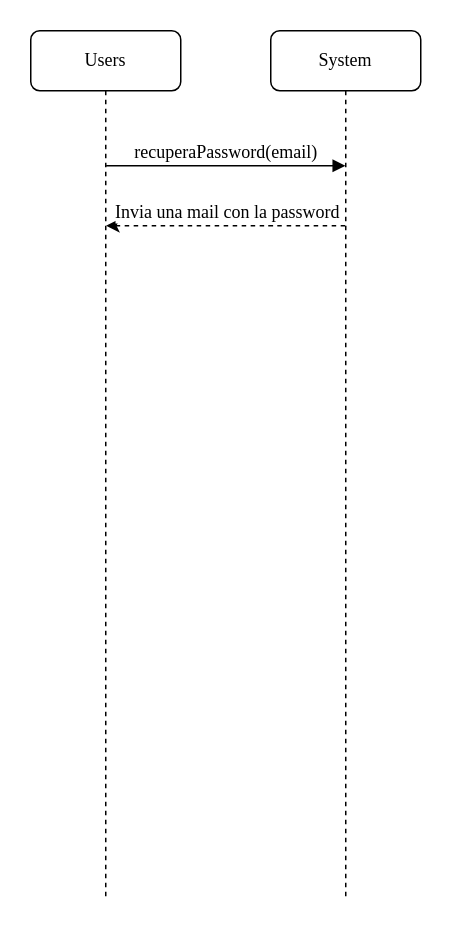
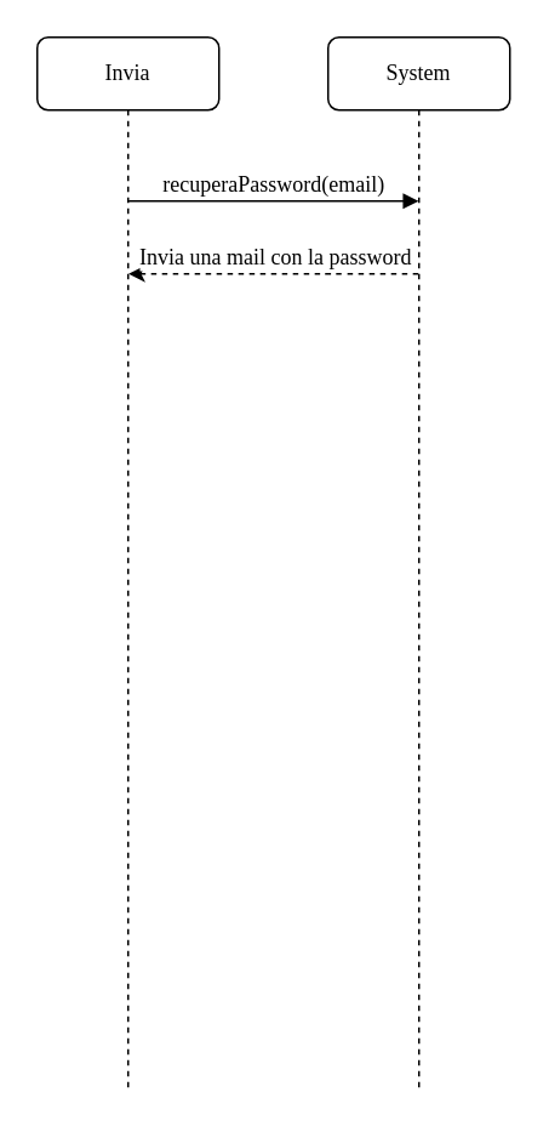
  <mxCell id="0" />
  <mxCell id="1" parent="0" />
  <mxCell id="2" value="System" style="shape=umlLifeline;perimeter=lifelinePerimeter;whiteSpace=wrap;html=1;container=1;collapsible=0;recursiveResize=0;outlineConnect=0;rounded=1;shadow=0;comic=0;labelBackgroundColor=none;strokeWidth=1;fontFamily=Verdana;fontSize=12;align=center;" vertex="1" parent="1"><mxGeometry x="180" y="20" width="100" height="580" as="geometry" /></mxCell>
- <mxCell id="3" value="Users" style="shape=umlLifeline;perimeter=lifelinePerimeter;whiteSpace=wrap;html=1;container=1;collapsible=0;recursiveResize=0;outlineConnect=0;rounded=1;shadow=0;comic=0;labelBackgroundColor=none;strokeWidth=1;fontFamily=Verdana;fontSize=12;align=center;" vertex="1" parent="1"><mxGeometry x="20" y="20" width="100" height="580" as="geometry" /></mxCell>
+ <mxCell id="3" value="Invia" style="shape=umlLifeline;perimeter=lifelinePerimeter;whiteSpace=wrap;html=1;container=1;collapsible=0;recursiveResize=0;outlineConnect=0;rounded=1;shadow=0;comic=0;labelBackgroundColor=none;strokeWidth=1;fontFamily=Verdana;fontSize=12;align=center;" vertex="1" parent="1"><mxGeometry x="20" y="20" width="100" height="580" as="geometry" /></mxCell>
  <mxCell id="4" value="" style="endArrow=none;dashed=1;html=1;startArrow=classic;startFill=1;" edge="1" parent="1"><mxGeometry width="50" height="50" relative="1" as="geometry"><mxPoint x="70.25" y="150" as="sourcePoint" /><mxPoint x="229.75" y="150" as="targetPoint" /><Array as="points"><mxPoint x="160.25" y="150" /><mxPoint x="180.75" y="150" /></Array></mxGeometry></mxCell>
  <mxCell id="5" value="Invia una mail con la password" style="edgeLabel;html=1;align=center;verticalAlign=middle;resizable=0;points=[];fontSize=12;fontFamily=Verdana;" vertex="1" connectable="0" parent="4"><mxGeometry x="-0.1" y="3" relative="1" as="geometry"><mxPoint x="7.75" y="-7" as="offset" /></mxGeometry></mxCell>
  <mxCell id="6" value="recuperaPassword(email)" style="html=1;verticalAlign=bottom;endArrow=block;labelBackgroundColor=none;fontFamily=Verdana;fontSize=12;edgeStyle=elbowEdgeStyle;elbow=vertical;" edge="1" parent="1"><mxGeometry x="0.003" relative="1" as="geometry"><mxPoint x="70.25" y="110" as="sourcePoint" /><mxPoint x="229.75" y="110" as="targetPoint" /><Array as="points"><mxPoint x="200.25" y="110" /><mxPoint x="200.25" y="100" /><mxPoint x="200.25" y="90" /></Array><mxPoint as="offset" /></mxGeometry></mxCell>
